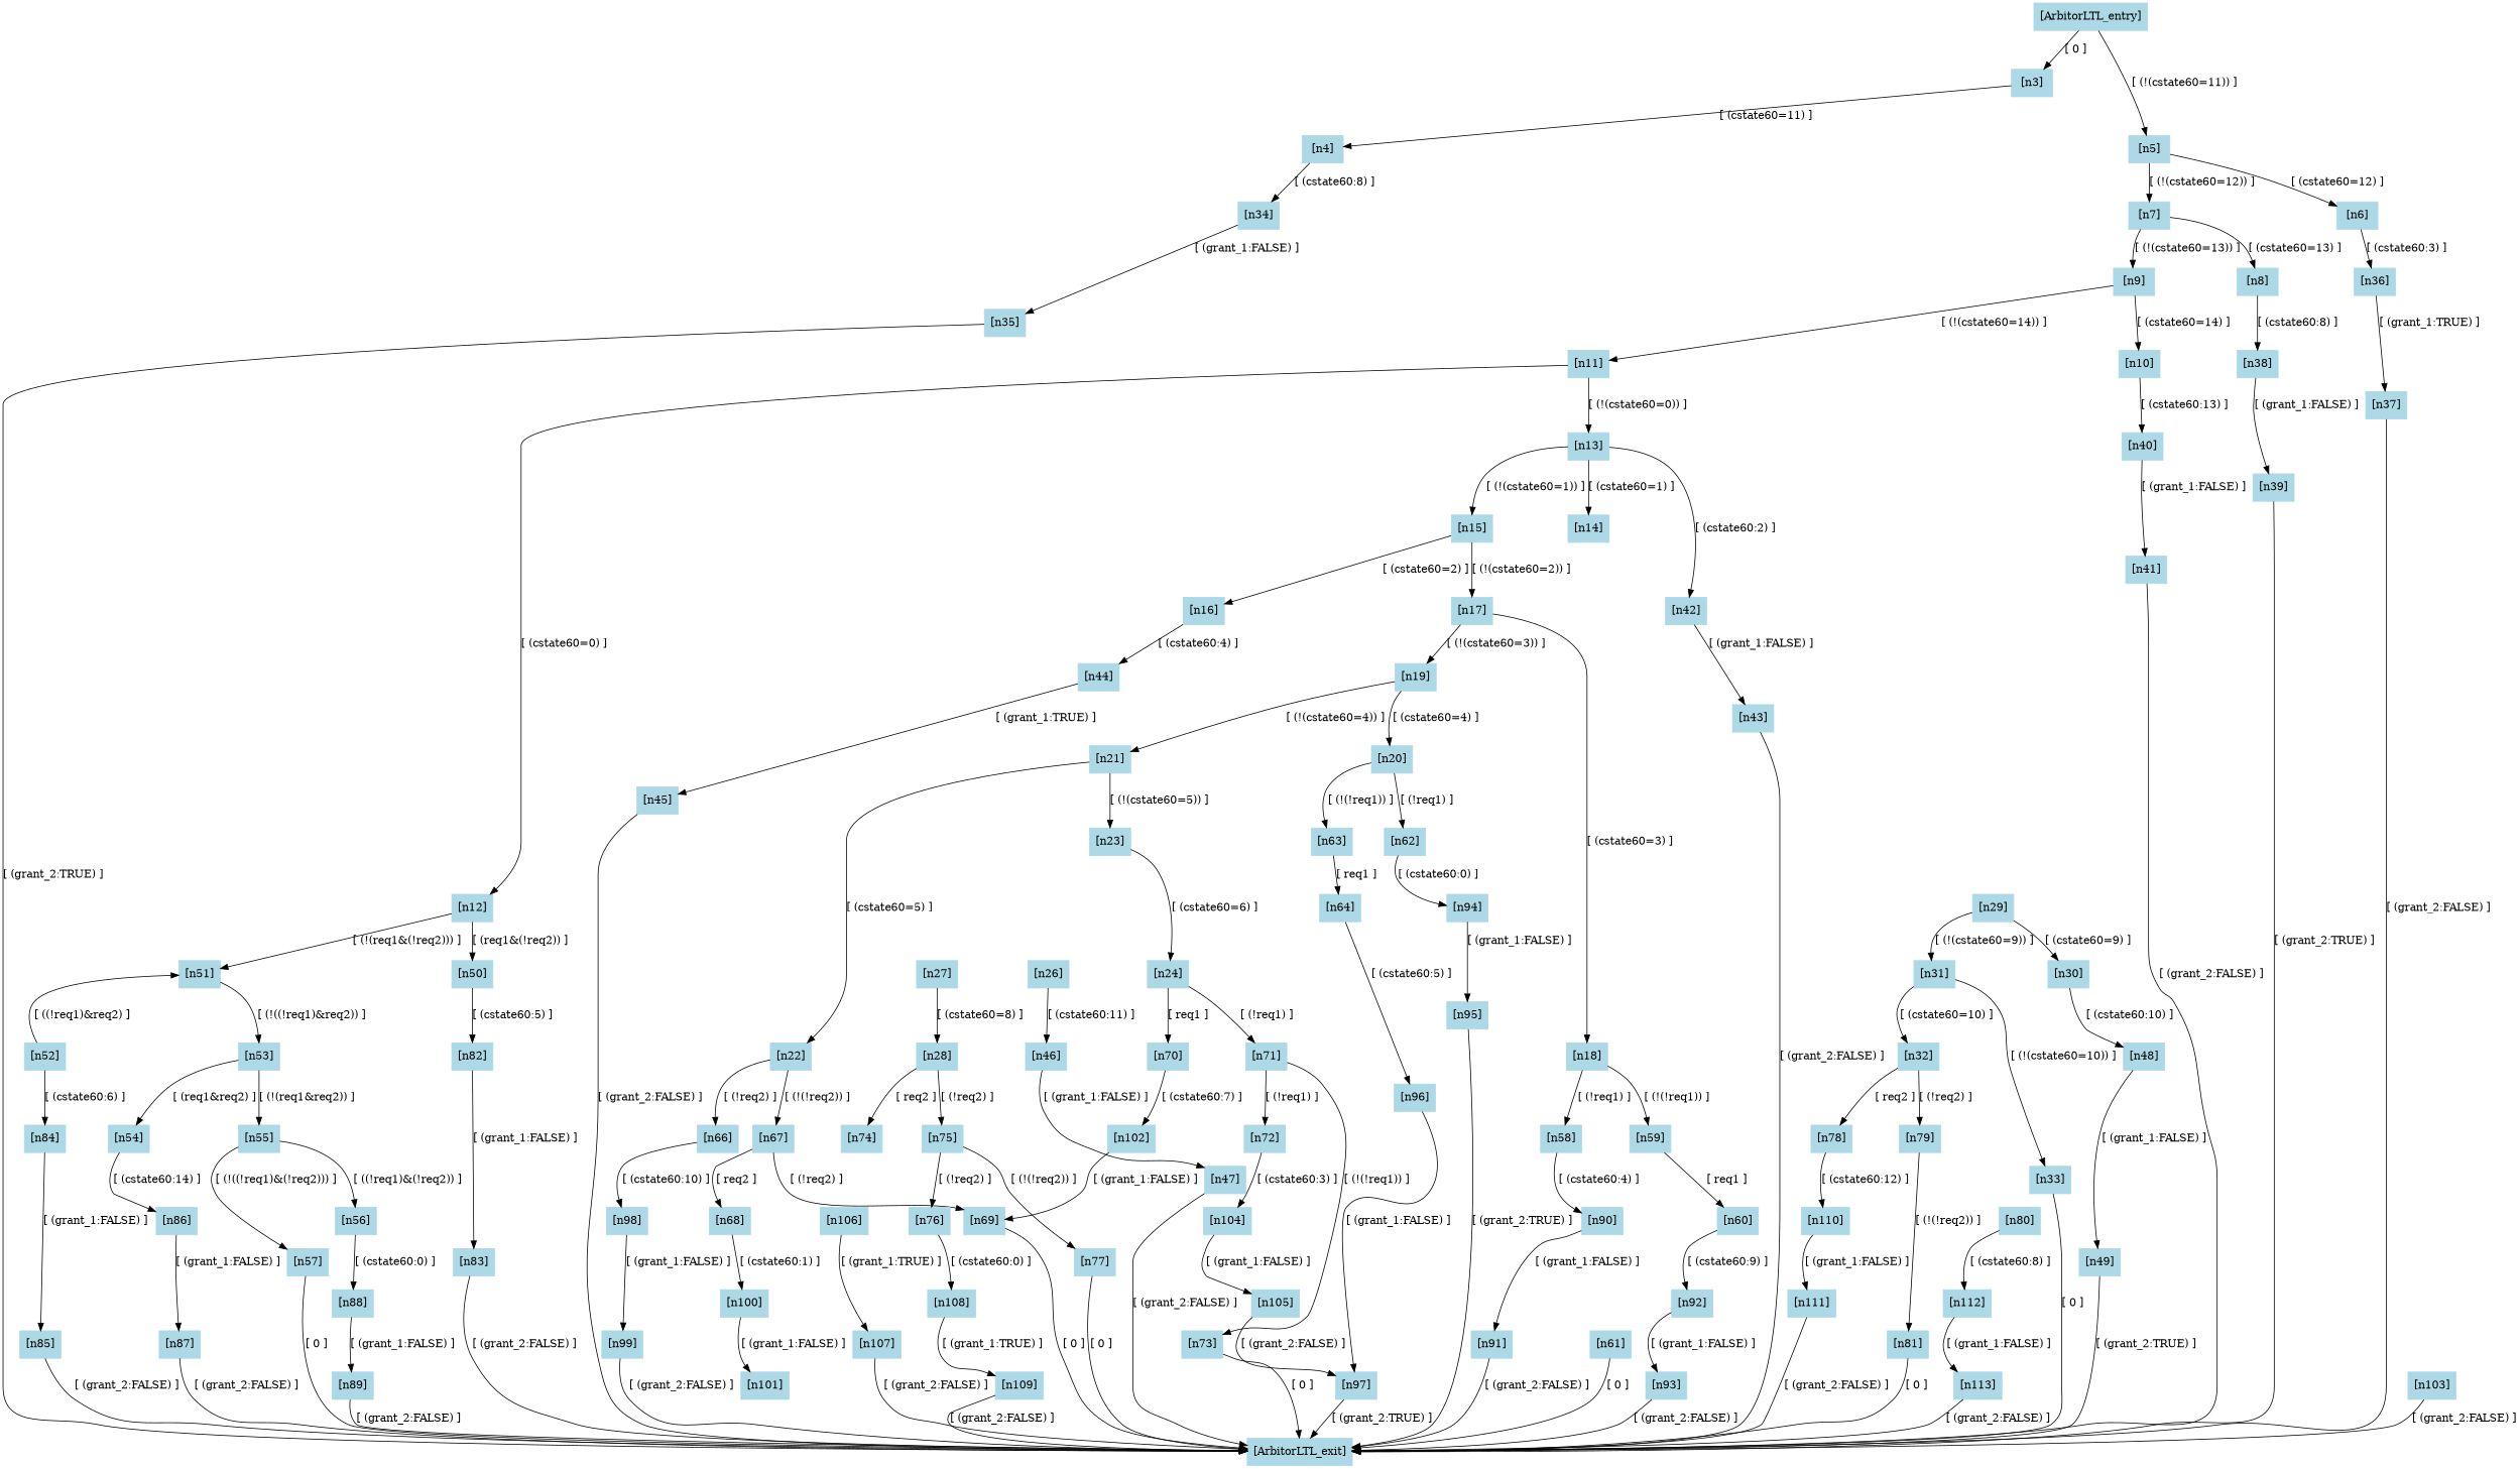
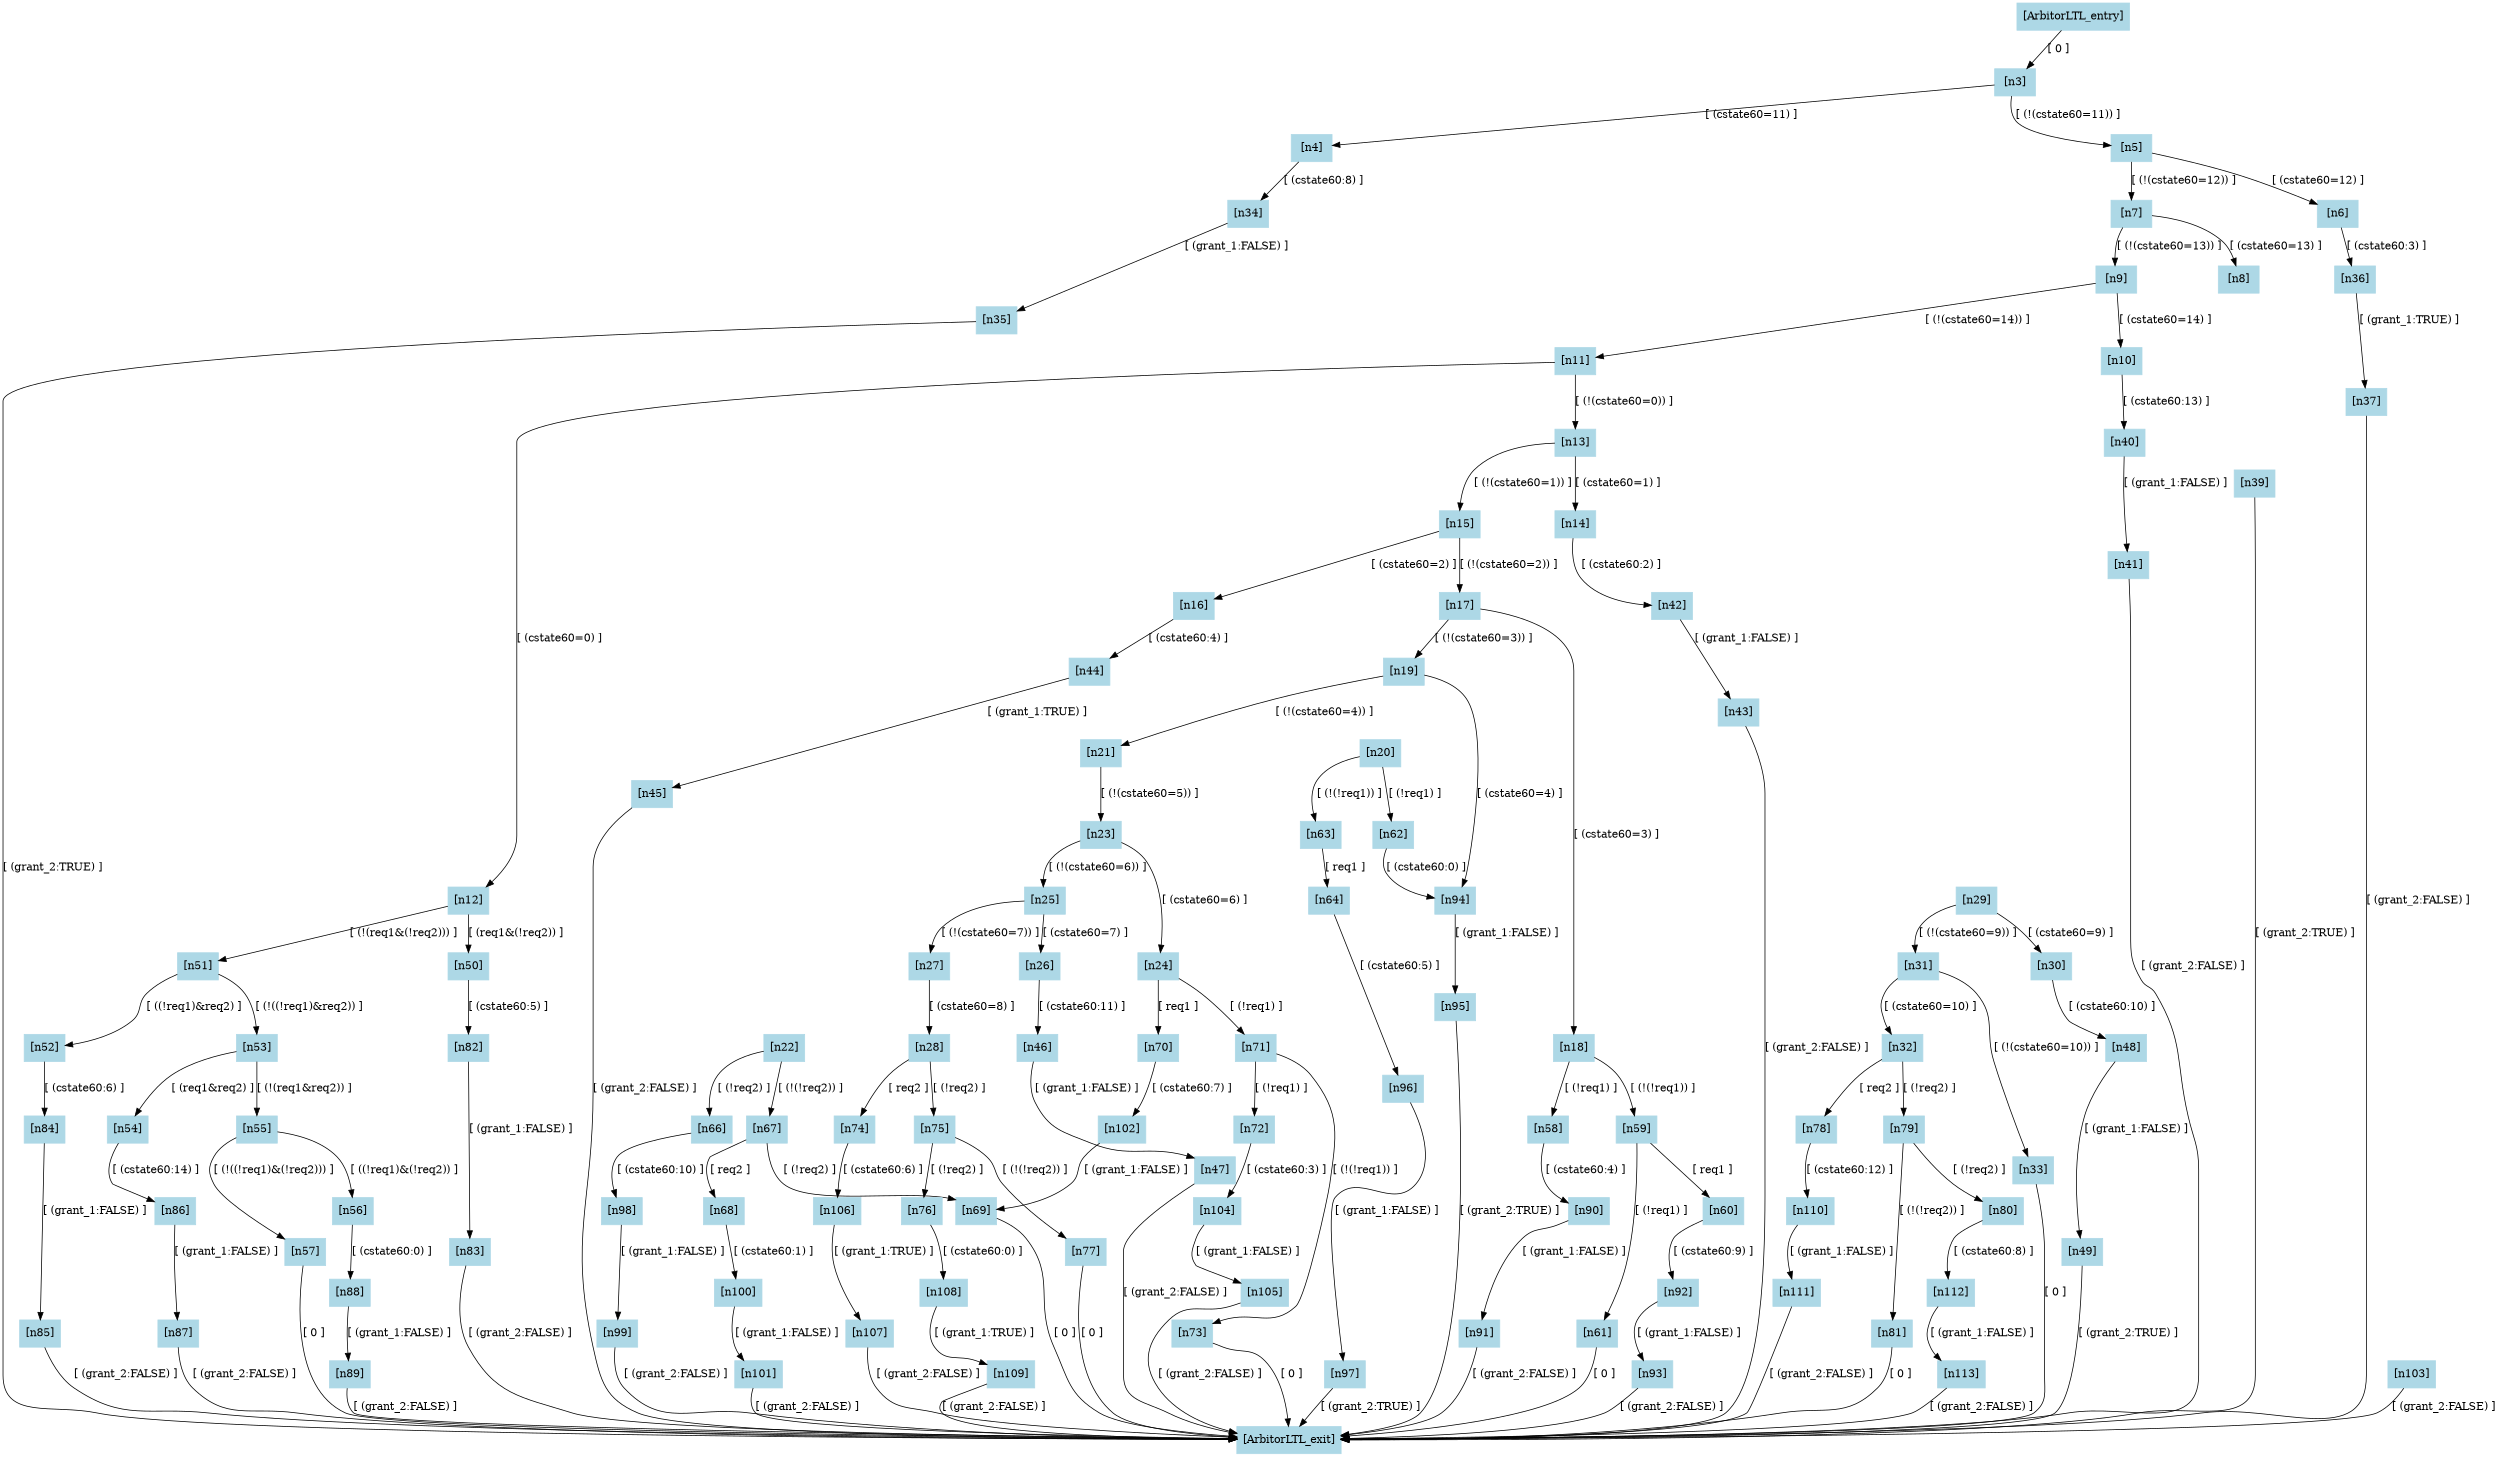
  digraph {
    node [color=lightblue shape=box style=filled]
    edge [color=black]
    n1 [label="[ArbitorLTL_entry]"]
    n2 [label="[n3]"]
    n3 [label="[n4]"]
    n4 [label="[n5]"]
    n5 [label="[n34]"]
    n6 [label="[n6]"]
    n7 [label="[n7]"]
    n8 [label="[n35]"]
    n9 [label="[n36]"]
    n10 [label="[n8]"]
    n11 [label="[n9]"]
    n12 [label="[n37]"]
-   n13 [label="[n38]"]
    n14 [label="[n10]"]
    n15 [label="[n11]"]
    n16 [label="[n39]"]
    n17 [label="[n40]"]
    n18 [label="[n12]"]
    n19 [label="[n13]"]
    n20 [label="[n41]"]
    n21 [label="[n50]"]
    n22 [label="[n51]"]
    n23 [label="[n14]"]
    n24 [label="[n15]"]
    n25 [label="[n82]"]
    n26 [label="[n52]"]
    n27 [label="[n53]"]
    n28 [label="[n42]"]
    n29 [label="[n16]"]
    n30 [label="[n17]"]
    n31 [label="[n43]"]
    n32 [label="[n44]"]
    n33 [label="[n18]"]
    n34 [label="[n19]"]
    n35 [label="[n45]"]
    n36 [label="[n58]"]
    n37 [label="[n59]"]
    n38 [label="[n20]"]
    n39 [label="[n21]"]
    n40 [label="[n90]"]
    n41 [label="[n60]"]
    n42 [label="[n61]"]
    n43 [label="[n62]"]
    n44 [label="[n63]"]
    n45 [label="[n22]"]
    n46 [label="[n23]"]
    n47 [label="[n94]"]
    n48 [label="[n64]"]
    n49 [label="[n66]"]
    n50 [label="[n67]"]
    n51 [label="[n24]"]
+   n52 [label="[n25]"]
    n53 [label="[n98]"]
    n54 [label="[n68]"]
    n55 [label="[n69]"]
    n56 [label="[n70]"]
    n57 [label="[n71]"]
    n58 [label="[n26]"]
    n59 [label="[n27]"]
    n60 [label="[n102]"]
    n61 [label="[n72]"]
    n62 [label="[n73]"]
    n63 [label="[n46]"]
    n64 [label="[n28]"]
    n65 [label="[n47]"]
    n66 [label="[n74]"]
    n67 [label="[n75]"]
    n68 [label="[n29]"]
    n69 [label="[n30]"]
    n70 [label="[n31]"]
    n71 [label="[n106]"]
    n72 [label="[n76]"]
    n73 [label="[n77]"]
    n74 [label="[n48]"]
    n75 [label="[n32]"]
    n76 [label="[n33]"]
    n77 [label="[n49]"]
    n78 [label="[n78]"]
    n79 [label="[n79]"]
    n80 [label="[ArbitorLTL_exit]"]
    n81 [label="[n110]"]
    n82 [label="[n80]"]
    n83 [label="[n81]"]
    n84 [label="[n83]"]
    n85 [label="[n84]"]
    n86 [label="[n54]"]
    n87 [label="[n55]"]
    n88 [label="[n85]"]
    n89 [label="[n86]"]
    n90 [label="[n56]"]
    n91 [label="[n57]"]
    n92 [label="[n87]"]
    n93 [label="[n88]"]
    n94 [label="[n89]"]
    n95 [label="[n91]"]
    n96 [label="[n92]"]
    n97 [label="[n93]"]
    n98 [label="[n95]"]
    n99 [label="[n96]"]
    n100 [label="[n97]"]
    n101 [label="[n99]"]
    n102 [label="[n100]"]
    n103 [label="[n101]"]
    n104 [label="[n104]"]
    n105 [label="[n105]"]
    n106 [label="[n107]"]
    n107 [label="[n108]"]
    n108 [label="[n109]"]
    n109 [label="[n111]"]
    n110 [label="[n112]"]
    n111 [label="[n113]"]
    n112 [label="[n103]"]
    n1 -> n2 [label="[ 0 ]"]
    n2 -> n3 [label="[ (cstate60=11) ]"]
-   n1 -> n4 [label="[ (!(cstate60=11)) ]"]
+   n2 -> n4 [label="[ (!(cstate60=11)) ]"]
    n3 -> n5 [label="[ (cstate60:8) ]"]
    n4 -> n6 [label="[ (cstate60=12) ]"]
    n4 -> n7 [label="[ (!(cstate60=12)) ]"]
    n5 -> n8 [label="[ (grant_1:FALSE) ]"]
    n6 -> n9 [label="[ (cstate60:3) ]"]
    n7 -> n10 [label="[ (cstate60=13) ]"]
    n7 -> n11 [label="[ (!(cstate60=13)) ]"]
    n8 -> n80 [label="[ (grant_2:TRUE) ]"]
    n9 -> n12 [label="[ (grant_1:TRUE) ]"]
-   n10 -> n13 [label="[ (cstate60:8) ]"]
    n11 -> n14 [label="[ (cstate60=14) ]"]
    n11 -> n15 [label="[ (!(cstate60=14)) ]"]
    n12 -> n80 [label="[ (grant_2:FALSE) ]"]
-   n13 -> n16 [label="[ (grant_1:FALSE) ]"]
    n14 -> n17 [label="[ (cstate60:13) ]"]
    n15 -> n18 [label="[ (cstate60=0) ]"]
    n15 -> n19 [label="[ (!(cstate60=0)) ]"]
    n16 -> n80 [label="[ (grant_2:TRUE) ]"]
    n17 -> n20 [label="[ (grant_1:FALSE) ]"]
    n18 -> n21 [label="[ (req1&(!req2)) ]"]
    n18 -> n22 [label="[ (!(req1&(!req2))) ]"]
    n19 -> n23 [label="[ (cstate60=1) ]"]
    n19 -> n24 [label="[ (!(cstate60=1)) ]"]
    n20 -> n80 [label="[ (grant_2:FALSE) ]"]
    n21 -> n25 [label="[ (cstate60:5) ]"]
-   n26 -> n22 [label="[ ((!req1)&req2) ]"]
+   n22 -> n26 [label="[ ((!req1)&req2) ]"]
    n22 -> n27 [label="[ (!((!req1)&req2)) ]"]
-   n19 -> n28 [label="[ (cstate60:2) ]"]
+   n23 -> n28 [label="[ (cstate60:2) ]"]
    n24 -> n29 [label="[ (cstate60=2) ]"]
    n24 -> n30 [label="[ (!(cstate60=2)) ]"]
    n25 -> n84 [label="[ (grant_1:FALSE) ]"]
    n26 -> n85 [label="[ (cstate60:6) ]"]
    n27 -> n86 [label="[ (req1&req2) ]"]
    n27 -> n87 [label="[ (!(req1&req2)) ]"]
    n28 -> n31 [label="[ (grant_1:FALSE) ]"]
    n29 -> n32 [label="[ (cstate60:4) ]"]
    n30 -> n33 [label="[ (cstate60=3) ]"]
    n30 -> n34 [label="[ (!(cstate60=3)) ]"]
    n31 -> n80 [label="[ (grant_2:FALSE) ]"]
    n32 -> n35 [label="[ (grant_1:TRUE) ]"]
    n33 -> n36 [label="[ (!req1) ]"]
    n33 -> n37 [label="[ (!(!req1)) ]"]
-   n34 -> n38 [label="[ (cstate60=4) ]"]
+   n34 -> n47 [label="[ (cstate60=4) ]"]
    n34 -> n39 [label="[ (!(cstate60=4)) ]"]
    n35 -> n80 [label="[ (grant_2:FALSE) ]"]
    n36 -> n40 [label="[ (cstate60:4) ]"]
    n37 -> n41 [label="[ req1 ]"]
+   n37 -> n42 [label="[ (!req1) ]"]
    n38 -> n43 [label="[ (!req1) ]"]
    n38 -> n44 [label="[ (!(!req1)) ]"]
-   n39 -> n45 [label="[ (cstate60=5) ]"]
    n39 -> n46 [label="[ (!(cstate60=5)) ]"]
    n40 -> n95 [label="[ (grant_1:FALSE) ]"]
    n41 -> n96 [label="[ (cstate60:9) ]"]
    n42 -> n80 [label="[ 0 ]"]
    n43 -> n47 [label="[ (cstate60:0) ]"]
    n44 -> n48 [label="[ req1 ]"]
    n45 -> n49 [label="[ (!req2) ]"]
    n45 -> n50 [label="[ (!(!req2)) ]"]
    n46 -> n51 [label="[ (cstate60=6) ]"]
+   n46 -> n52 [label="[ (!(cstate60=6)) ]"]
    n47 -> n98 [label="[ (grant_1:FALSE) ]"]
    n48 -> n99 [label="[ (cstate60:5) ]"]
    n49 -> n53 [label="[ (cstate60:10) ]"]
    n50 -> n54 [label="[ req2 ]"]
    n50 -> n55 [label="[ (!req2) ]"]
    n51 -> n56 [label="[ req1 ]"]
    n51 -> n57 [label="[ (!req1) ]"]
+   n52 -> n58 [label="[ (cstate60=7) ]"]
+   n52 -> n59 [label="[ (!(cstate60=7)) ]"]
    n53 -> n101 [label="[ (grant_1:FALSE) ]"]
    n54 -> n102 [label="[ (cstate60:1) ]"]
    n55 -> n80 [label="[ 0 ]"]
    n56 -> n60 [label="[ (cstate60:7) ]"]
    n57 -> n61 [label="[ (!req1) ]"]
    n57 -> n62 [label="[ (!(!req1)) ]"]
    n58 -> n63 [label="[ (cstate60:11) ]"]
    n59 -> n64 [label="[ (cstate60=8) ]"]
    n60 -> n55 [label="[ (grant_1:FALSE) ]"]
    n61 -> n104 [label="[ (cstate60:3) ]"]
    n62 -> n80 [label="[ 0 ]"]
    n63 -> n65 [label="[ (grant_1:FALSE) ]"]
    n64 -> n66 [label="[ req2 ]"]
    n64 -> n67 [label="[ (!req2) ]"]
    n65 -> n80 [label="[ (grant_2:FALSE) ]"]
+   n66 -> n71 [label="[ (cstate60:6) ]"]
    n67 -> n72 [label="[ (!req2) ]"]
    n67 -> n73 [label="[ (!(!req2)) ]"]
    n68 -> n69 [label="[ (cstate60=9) ]"]
    n68 -> n70 [label="[ (!(cstate60=9)) ]"]
    n69 -> n74 [label="[ (cstate60:10) ]"]
    n70 -> n75 [label="[ (cstate60=10) ]"]
    n70 -> n76 [label="[ (!(cstate60=10)) ]"]
    n71 -> n106 [label="[ (grant_1:TRUE) ]"]
    n72 -> n107 [label="[ (cstate60:0) ]"]
    n73 -> n80 [label="[ 0 ]"]
    n74 -> n77 [label="[ (grant_1:FALSE) ]"]
    n75 -> n78 [label="[ req2 ]"]
    n75 -> n79 [label="[ (!req2) ]"]
    n76 -> n80 [label="[ 0 ]"]
    n77 -> n80 [label="[ (grant_2:TRUE) ]"]
    n78 -> n81 [label="[ (cstate60:12) ]"]
+   n79 -> n82 [label="[ (!req2) ]"]
    n79 -> n83 [label="[ (!(!req2)) ]"]
    n81 -> n109 [label="[ (grant_1:FALSE) ]"]
    n82 -> n110 [label="[ (cstate60:8) ]"]
    n83 -> n80 [label="[ 0 ]"]
    n84 -> n80 [label="[ (grant_2:FALSE) ]"]
    n85 -> n88 [label="[ (grant_1:FALSE) ]"]
    n86 -> n89 [label="[ (cstate60:14) ]"]
    n87 -> n90 [label="[ ((!req1)&(!req2)) ]"]
    n87 -> n91 [label="[ (!((!req1)&(!req2))) ]"]
    n88 -> n80 [label="[ (grant_2:FALSE) ]"]
    n89 -> n92 [label="[ (grant_1:FALSE) ]"]
    n90 -> n93 [label="[ (cstate60:0) ]"]
    n91 -> n80 [label="[ 0 ]"]
    n92 -> n80 [label="[ (grant_2:FALSE) ]"]
    n93 -> n94 [label="[ (grant_1:FALSE) ]"]
    n94 -> n80 [label="[ (grant_2:FALSE) ]"]
    n95 -> n80 [label="[ (grant_2:FALSE) ]"]
    n96 -> n97 [label="[ (grant_1:FALSE) ]"]
    n97 -> n80 [label="[ (grant_2:FALSE) ]"]
    n98 -> n80 [label="[ (grant_2:TRUE) ]"]
    n99 -> n100 [label="[ (grant_1:FALSE) ]"]
    n100 -> n80 [label="[ (grant_2:TRUE) ]"]
    n101 -> n80 [label="[ (grant_2:FALSE) ]"]
    n102 -> n103 [label="[ (grant_1:FALSE) ]"]
+   n103 -> n80 [label="[ (grant_2:FALSE) ]"]
    n104 -> n105 [label="[ (grant_1:FALSE) ]"]
-   n105 -> n100 [label="[ (grant_2:FALSE) ]"]
+   n105 -> n80 [label="[ (grant_2:FALSE) ]"]
    n106 -> n80 [label="[ (grant_2:FALSE) ]"]
    n107 -> n108 [label="[ (grant_1:TRUE) ]"]
    n108 -> n80 [label="[ (grant_2:FALSE) ]"]
    n109 -> n80 [label="[ (grant_2:FALSE) ]"]
    n110 -> n111 [label="[ (grant_1:FALSE) ]"]
    n111 -> n80 [label="[ (grant_2:FALSE) ]"]
    n112 -> n80 [label="[ (grant_2:FALSE) ]"]
  }
